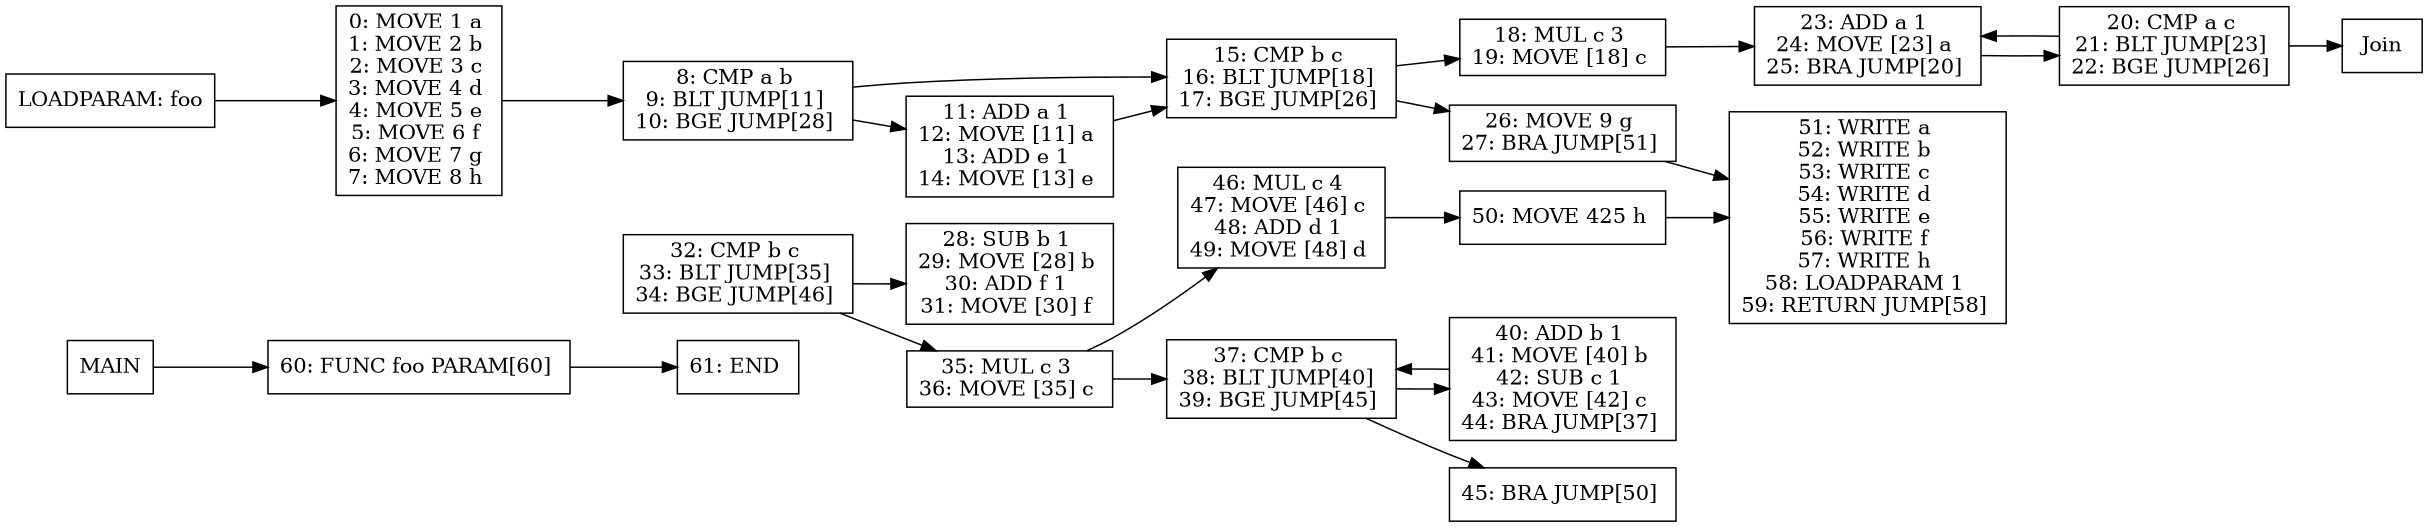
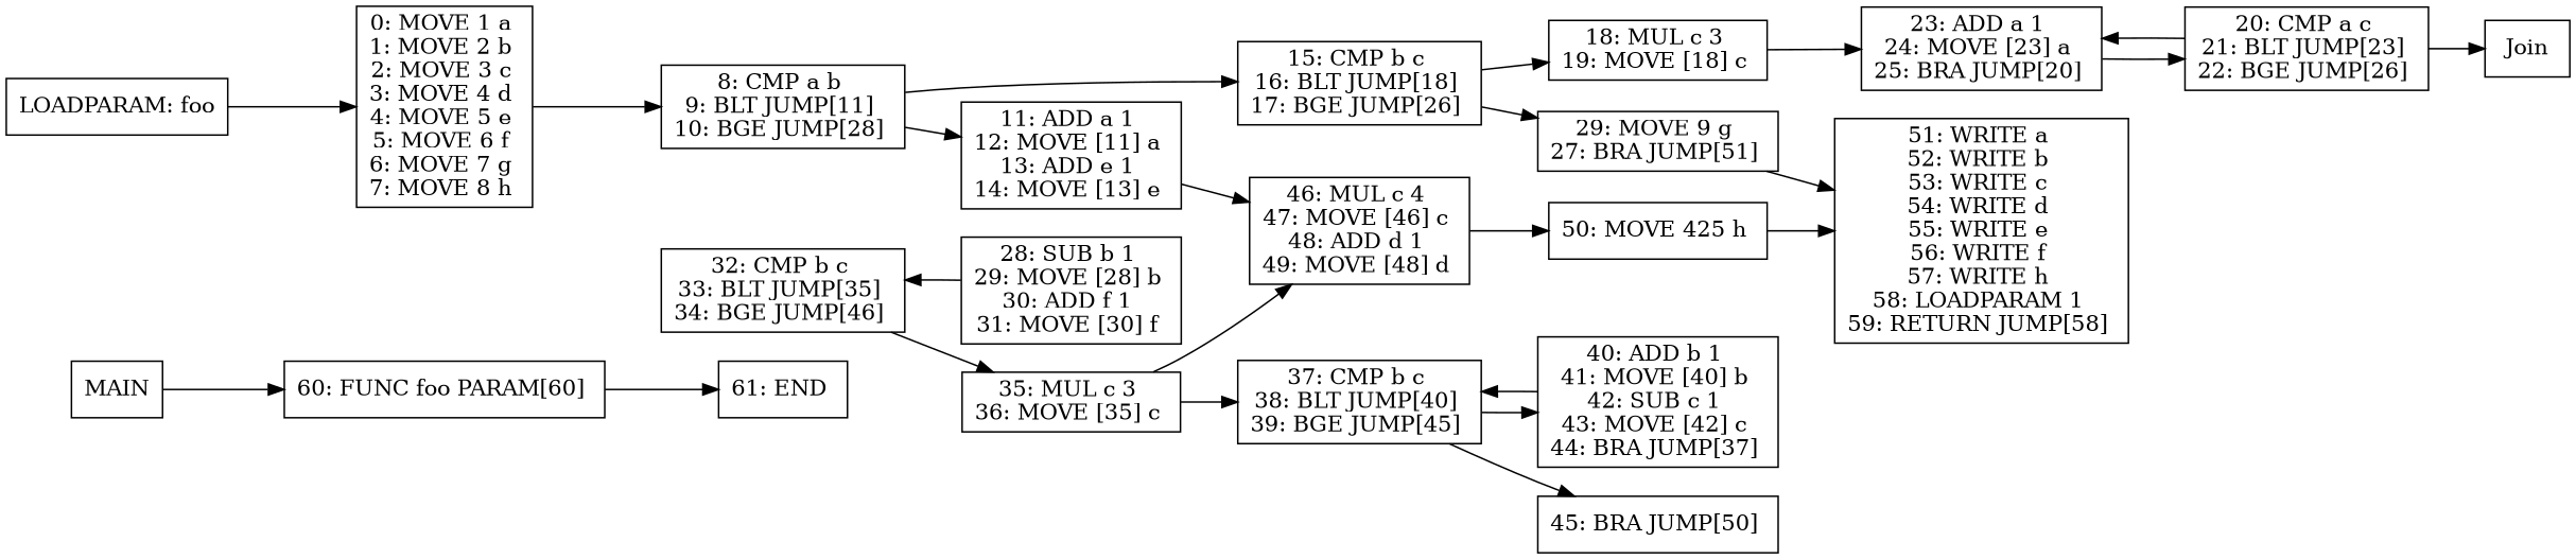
  digraph {
    rankdir=LR
    node [shape=box]
    n1 [label=MAIN]
    n2 [label="60: FUNC foo PARAM[60] \n"]
    n3 [label="61: END \n"]
    n4 [label="LOADPARAM: foo"]
    n5 [label="0: MOVE 1 a \n1: MOVE 2 b \n2: MOVE 3 c \n3: MOVE 4 d \n4: MOVE 5 e \n5: MOVE 6 f \n6: MOVE 7 g \n7: MOVE 8 h \n"]
    n6 [label="8: CMP a b \n9: BLT JUMP[11] \n10: BGE JUMP[28] \n"]
    n7 [label="11: ADD a 1 \n12: MOVE [11] a \n13: ADD e 1 \n14: MOVE [13] e \n"]
    n8 [label="15: CMP b c \n16: BLT JUMP[18] \n17: BGE JUMP[26] \n"]
    n9 [label="28: SUB b 1 \n29: MOVE [28] b \n30: ADD f 1 \n31: MOVE [30] f \n"]
    n10 [label="32: CMP b c \n33: BLT JUMP[35] \n34: BGE JUMP[46] \n"]
    n11 [label="18: MUL c 3 \n19: MOVE [18] c \n"]
-   n12 [label="26: MOVE 9 g \n27: BRA JUMP[51] \n"]
+   n12 [label="29: MOVE 9 g \n27: BRA JUMP[51] \n"]
    n13 [label="23: ADD a 1 \n24: MOVE [23] a \n25: BRA JUMP[20] \n"]
    n14 [label="51: WRITE a \n52: WRITE b \n53: WRITE c \n54: WRITE d \n55: WRITE e \n56: WRITE f \n57: WRITE h \n58: LOADPARAM 1 \n59: RETURN JUMP[58] \n"]
    n15 [label="20: CMP a c \n21: BLT JUMP[23] \n22: BGE JUMP[26] \n"]
    n16 [label=Join]
    n17 [label="35: MUL c 3 \n36: MOVE [35] c \n"]
    n18 [label="46: MUL c 4 \n47: MOVE [46] c \n48: ADD d 1 \n49: MOVE [48] d \n"]
    n19 [label="37: CMP b c \n38: BLT JUMP[40] \n39: BGE JUMP[45] \n"]
    n20 [label="50: MOVE 425 h \n"]
    n21 [label="40: ADD b 1 \n41: MOVE [40] b \n42: SUB c 1 \n43: MOVE [42] c \n44: BRA JUMP[37] \n"]
    n22 [label="45: BRA JUMP[50] \n"]
    n1 -> n2
    n2 -> n3
    n4 -> n5
    n5 -> n6
    n6 -> n7
    n6 -> n8
-   n7 -> n8
+   n7 -> n18
    n8 -> n11
    n8 -> n12
-   n10 -> n9
+   n9 -> n10
    n10 -> n17
    n11 -> n13
    n12 -> n14
    n13 -> n15
    n15 -> n13
    n15 -> n16
    n17 -> n18
    n17 -> n19
    n18 -> n20
    n19 -> n21
    n19 -> n22
    n20 -> n14
    n21 -> n19
  }
